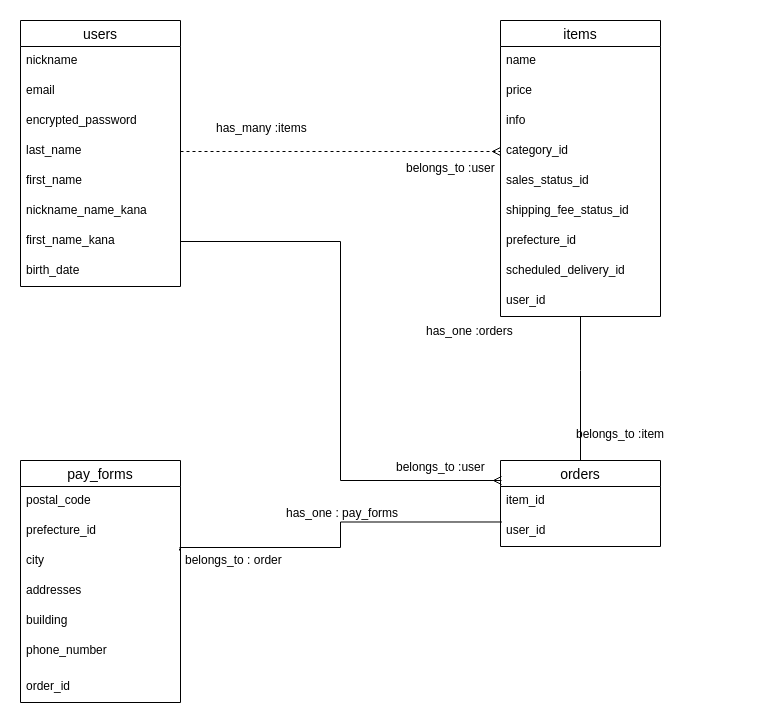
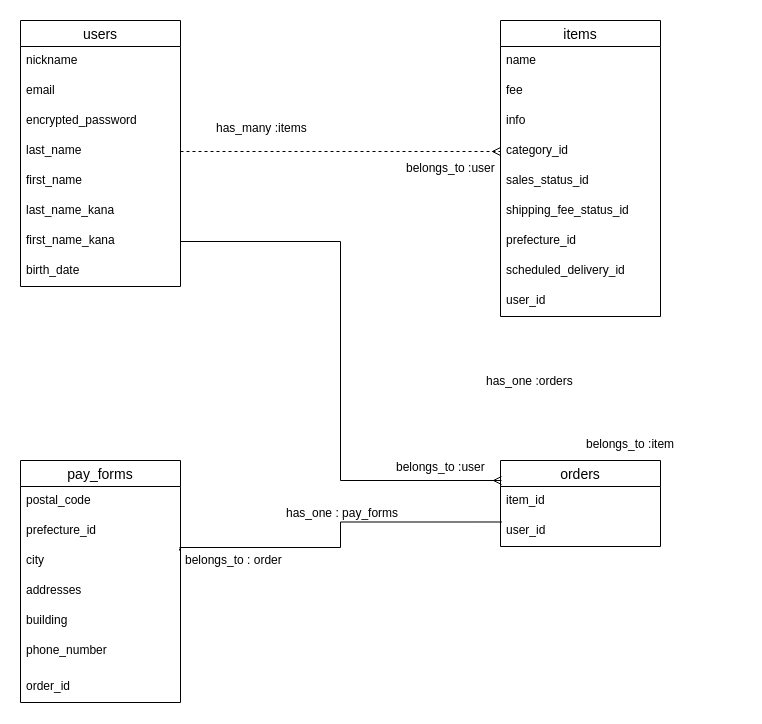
  <mxCell id="0" />
  <mxCell id="1" parent="0" />
  <mxCell id="2" value="users" style="swimlane;fontStyle=0;childLayout=stackLayout;horizontal=1;startSize=26;horizontalStack=0;resizeParent=1;resizeParentMax=0;resizeLast=0;collapsible=1;marginBottom=0;align=center;fontSize=14;" parent="1" vertex="1"><mxGeometry x="20" y="20" width="160" height="266" as="geometry" /></mxCell>
  <mxCell id="3" value="nickname" style="text;strokeColor=none;fillColor=none;spacingLeft=4;spacingRight=4;overflow=hidden;rotatable=0;points=[[0,0.5],[1,0.5]];portConstraint=eastwest;fontSize=12;fontFamily=Helvetica;" parent="2" vertex="1"><mxGeometry y="26" width="160" height="30" as="geometry" /></mxCell>
  <mxCell id="4" value="email" style="text;fillColor=none;spacingLeft=4;spacingRight=4;overflow=hidden;rotatable=0;points=[[0,0.5],[1,0.5]];portConstraint=eastwest;fontSize=12;" parent="2" vertex="1"><mxGeometry y="56" width="160" height="30" as="geometry" /></mxCell>
  <mxCell id="5" value="encrypted_password" style="text;strokeColor=none;fillColor=none;spacingLeft=4;spacingRight=4;overflow=hidden;rotatable=0;points=[[0,0.5],[1,0.5]];portConstraint=eastwest;fontSize=12;fontFamily=Helvetica;" parent="2" vertex="1"><mxGeometry y="86" width="160" height="30" as="geometry" /></mxCell>
  <mxCell id="6" value="last_name" style="text;strokeColor=none;fillColor=none;spacingLeft=4;spacingRight=4;overflow=hidden;rotatable=0;points=[[0,0.5],[1,0.5]];portConstraint=eastwest;fontSize=12;fontFamily=Helvetica;" parent="2" vertex="1"><mxGeometry y="116" width="160" height="30" as="geometry" /></mxCell>
  <mxCell id="7" value="first_name " style="text;strokeColor=none;fillColor=none;spacingLeft=4;spacingRight=4;overflow=hidden;rotatable=0;points=[[0,0.5],[1,0.5]];portConstraint=eastwest;fontSize=12;fontFamily=Helvetica;" parent="2" vertex="1"><mxGeometry y="146" width="160" height="30" as="geometry" /></mxCell>
- <mxCell id="8" value="nickname_name_kana" style="text;strokeColor=none;fillColor=none;spacingLeft=4;spacingRight=4;overflow=hidden;rotatable=0;points=[[0,0.5],[1,0.5]];portConstraint=eastwest;fontSize=12;fontFamily=Helvetica;" parent="2" vertex="1"><mxGeometry y="176" width="160" height="30" as="geometry" /></mxCell>
+ <mxCell id="8" value="last_name_kana" style="text;strokeColor=none;fillColor=none;spacingLeft=4;spacingRight=4;overflow=hidden;rotatable=0;points=[[0,0.5],[1,0.5]];portConstraint=eastwest;fontSize=12;fontFamily=Helvetica;" parent="2" vertex="1"><mxGeometry y="176" width="160" height="30" as="geometry" /></mxCell>
  <mxCell id="9" value="first_name_kana" style="text;strokeColor=none;fillColor=none;spacingLeft=4;spacingRight=4;overflow=hidden;rotatable=0;points=[[0,0.5],[1,0.5]];portConstraint=eastwest;fontSize=12;fontFamily=Helvetica;" parent="2" vertex="1"><mxGeometry y="206" width="160" height="30" as="geometry" /></mxCell>
  <mxCell id="10" value="birth_date" style="text;strokeColor=none;fillColor=none;spacingLeft=4;spacingRight=4;overflow=hidden;rotatable=0;points=[[0,0.5],[1,0.5]];portConstraint=eastwest;fontSize=12;fontFamily=Helvetica;" parent="2" vertex="1"><mxGeometry y="236" width="160" height="30" as="geometry" /></mxCell>
  <mxCell id="11" value="items" style="swimlane;fontStyle=0;childLayout=stackLayout;horizontal=1;startSize=26;horizontalStack=0;resizeParent=1;resizeParentMax=0;resizeLast=0;collapsible=1;marginBottom=0;align=center;fontSize=14;" parent="1" vertex="1"><mxGeometry x="500" y="20" width="160" height="296" as="geometry" /></mxCell>
  <mxCell id="12" value="name" style="text;strokeColor=none;fillColor=none;spacingLeft=4;spacingRight=4;overflow=hidden;rotatable=0;points=[[0,0.5],[1,0.5]];portConstraint=eastwest;fontSize=12;fontFamily=Helvetica;" parent="11" vertex="1"><mxGeometry y="26" width="160" height="30" as="geometry" /></mxCell>
- <mxCell id="13" value="price" style="text;strokeColor=none;fillColor=none;spacingLeft=4;spacingRight=4;overflow=hidden;rotatable=0;points=[[0,0.5],[1,0.5]];portConstraint=eastwest;fontSize=12;fontFamily=Helvetica;" parent="11" vertex="1"><mxGeometry y="56" width="160" height="30" as="geometry" /></mxCell>
+ <mxCell id="13" value="fee" style="text;strokeColor=none;fillColor=none;spacingLeft=4;spacingRight=4;overflow=hidden;rotatable=0;points=[[0,0.5],[1,0.5]];portConstraint=eastwest;fontSize=12;fontFamily=Helvetica;" parent="11" vertex="1"><mxGeometry y="56" width="160" height="30" as="geometry" /></mxCell>
  <mxCell id="14" value="info" style="text;strokeColor=none;fillColor=none;spacingLeft=4;spacingRight=4;overflow=hidden;rotatable=0;points=[[0,0.5],[1,0.5]];portConstraint=eastwest;fontSize=12;" parent="11" vertex="1"><mxGeometry y="86" width="160" height="30" as="geometry" /></mxCell>
  <mxCell id="15" value="category_id" style="text;strokeColor=none;fillColor=none;spacingLeft=4;spacingRight=4;overflow=hidden;rotatable=0;points=[[0,0.5],[1,0.5]];portConstraint=eastwest;fontSize=12;fontFamily=Helvetica;" parent="11" vertex="1"><mxGeometry y="116" width="160" height="30" as="geometry" /></mxCell>
  <mxCell id="16" value="sales_status_id" style="text;strokeColor=none;fillColor=none;spacingLeft=4;spacingRight=4;overflow=hidden;rotatable=0;points=[[0,0.5],[1,0.5]];portConstraint=eastwest;fontSize=12;fontFamily=Helvetica;" parent="11" vertex="1"><mxGeometry y="146" width="160" height="30" as="geometry" /></mxCell>
  <mxCell id="17" value="shipping_fee_status_id" style="text;strokeColor=none;fillColor=none;spacingLeft=4;spacingRight=4;overflow=hidden;rotatable=0;points=[[0,0.5],[1,0.5]];portConstraint=eastwest;fontSize=12;fontFamily=Helvetica;" parent="11" vertex="1"><mxGeometry y="176" width="160" height="30" as="geometry" /></mxCell>
  <mxCell id="18" value="prefecture_id" style="text;strokeColor=none;fillColor=none;spacingLeft=4;spacingRight=4;overflow=hidden;rotatable=0;points=[[0,0.5],[1,0.5]];portConstraint=eastwest;fontSize=12;fontFamily=Helvetica;" parent="11" vertex="1"><mxGeometry y="206" width="160" height="30" as="geometry" /></mxCell>
  <mxCell id="19" value="scheduled_delivery_id" style="text;strokeColor=none;fillColor=none;spacingLeft=4;spacingRight=4;overflow=hidden;rotatable=0;points=[[0,0.5],[1,0.5]];portConstraint=eastwest;fontSize=12;fontFamily=Helvetica;" parent="11" vertex="1"><mxGeometry y="236" width="160" height="30" as="geometry" /></mxCell>
  <mxCell id="20" value="user_id" style="text;strokeColor=none;fillColor=none;spacingLeft=4;spacingRight=4;overflow=hidden;rotatable=0;points=[[0,0.5],[1,0.5]];portConstraint=eastwest;fontSize=12;fontFamily=Helvetica;" parent="11" vertex="1"><mxGeometry y="266" width="160" height="30" as="geometry" /></mxCell>
  <mxCell id="21" value="orders" style="swimlane;fontStyle=0;childLayout=stackLayout;horizontal=1;startSize=26;horizontalStack=0;resizeParent=1;resizeParentMax=0;resizeLast=0;collapsible=1;marginBottom=0;align=center;fontSize=14;" parent="1" vertex="1"><mxGeometry x="500" y="460" width="160" height="86" as="geometry" /></mxCell>
  <mxCell id="22" value="item_id" style="text;strokeColor=none;fillColor=none;spacingLeft=4;spacingRight=4;overflow=hidden;rotatable=0;points=[[0,0.5],[1,0.5]];portConstraint=eastwest;fontSize=12;fontFamily=Helvetica;" parent="21" vertex="1"><mxGeometry y="26" width="160" height="30" as="geometry" /></mxCell>
  <mxCell id="23" value="user_id" style="text;strokeColor=none;fillColor=none;spacingLeft=4;spacingRight=4;overflow=hidden;rotatable=0;points=[[0,0.5],[1,0.5]];portConstraint=eastwest;fontSize=12;fontFamily=Helvetica;" parent="21" vertex="1"><mxGeometry y="56" width="160" height="30" as="geometry" /></mxCell>
  <mxCell id="24" style="edgeStyle=orthogonalEdgeStyle;rounded=0;orthogonalLoop=1;jettySize=auto;html=1;entryX=0;entryY=0.5;entryDx=0;entryDy=0;fontFamily=Helvetica;endArrow=ERmany;endFill=0;strokeWidth=1;dashed=1;" parent="1" source="6" target="15" edge="1"><mxGeometry relative="1" as="geometry"><Array as="points" /></mxGeometry></mxCell>
  <mxCell id="25" value="has_many :items" style="text;strokeColor=none;fillColor=none;spacingLeft=4;spacingRight=4;overflow=hidden;rotatable=0;points=[[0,0.5],[1,0.5]];portConstraint=eastwest;fontSize=12;" parent="1" vertex="1"><mxGeometry x="210" y="114" width="160" height="30" as="geometry" /></mxCell>
- <mxCell id="26" value="belongs_to :item" style="text;strokeColor=none;fillColor=none;spacingLeft=4;spacingRight=4;overflow=hidden;rotatable=0;points=[[0,0.5],[1,0.5]];portConstraint=eastwest;fontSize=12;" parent="1" vertex="1"><mxGeometry x="570" y="420" width="160" height="30" as="geometry" /></mxCell>
+ <mxCell id="26" value="belongs_to :item" style="text;strokeColor=none;fillColor=none;spacingLeft=4;spacingRight=4;overflow=hidden;rotatable=0;points=[[0,0.5],[1,0.5]];portConstraint=eastwest;fontSize=12;" parent="1" vertex="1"><mxGeometry x="580" y="430" width="160" height="30" as="geometry" /></mxCell>
  <mxCell id="27" value="pay_forms" style="swimlane;fontStyle=0;childLayout=stackLayout;horizontal=1;startSize=26;horizontalStack=0;resizeParent=1;resizeParentMax=0;resizeLast=0;collapsible=1;marginBottom=0;align=center;fontSize=14;" parent="1" vertex="1"><mxGeometry x="20" y="460" width="160" height="242" as="geometry" /></mxCell>
  <mxCell id="28" value="postal_code" style="text;strokeColor=none;fillColor=none;spacingLeft=4;spacingRight=4;overflow=hidden;rotatable=0;points=[[0,0.5],[1,0.5]];portConstraint=eastwest;fontSize=12;fontFamily=Helvetica;" parent="27" vertex="1"><mxGeometry y="26" width="160" height="30" as="geometry" /></mxCell>
  <mxCell id="29" value="prefecture_id" style="text;strokeColor=none;fillColor=none;spacingLeft=4;spacingRight=4;overflow=hidden;rotatable=0;points=[[0,0.5],[1,0.5]];portConstraint=eastwest;fontSize=12;fontFamily=Helvetica;" parent="27" vertex="1"><mxGeometry y="56" width="160" height="30" as="geometry" /></mxCell>
  <mxCell id="30" value="city" style="text;strokeColor=none;fillColor=none;spacingLeft=4;spacingRight=4;overflow=hidden;rotatable=0;points=[[0,0.5],[1,0.5]];portConstraint=eastwest;fontSize=12;fontFamily=Helvetica;" parent="27" vertex="1"><mxGeometry y="86" width="160" height="30" as="geometry" /></mxCell>
  <mxCell id="31" value="addresses" style="text;strokeColor=none;fillColor=none;spacingLeft=4;spacingRight=4;overflow=hidden;rotatable=0;points=[[0,0.5],[1,0.5]];portConstraint=eastwest;fontSize=12;fontFamily=Helvetica;" parent="27" vertex="1"><mxGeometry y="116" width="160" height="30" as="geometry" /></mxCell>
  <mxCell id="32" value="building" style="text;strokeColor=none;fillColor=none;spacingLeft=4;spacingRight=4;overflow=hidden;rotatable=0;points=[[0,0.5],[1,0.5]];portConstraint=eastwest;fontSize=12;fontFamily=Helvetica;" parent="27" vertex="1"><mxGeometry y="146" width="160" height="30" as="geometry" /></mxCell>
  <mxCell id="33" value="phone_number" style="text;strokeColor=none;fillColor=none;spacingLeft=4;spacingRight=4;overflow=hidden;rotatable=0;points=[[0,0.5],[1,0.5]];portConstraint=eastwest;fontSize=12;fontFamily=Helvetica;" parent="27" vertex="1"><mxGeometry y="176" width="160" height="36" as="geometry" /></mxCell>
  <mxCell id="34" value="order_id" style="text;strokeColor=none;fillColor=none;spacingLeft=4;spacingRight=4;overflow=hidden;rotatable=0;points=[[0,0.5],[1,0.5]];portConstraint=eastwest;fontSize=12;fontFamily=Helvetica;" parent="27" vertex="1"><mxGeometry y="212" width="160" height="30" as="geometry" /></mxCell>
  <mxCell id="35" value="belongs_to :user" style="text;strokeColor=none;fillColor=none;spacingLeft=4;spacingRight=4;overflow=hidden;rotatable=0;points=[[0,0.5],[1,0.5]];portConstraint=eastwest;fontSize=12;" parent="1" vertex="1"><mxGeometry x="400" y="154" width="160" height="26" as="geometry" /></mxCell>
  <mxCell id="36" style="edgeStyle=orthogonalEdgeStyle;rounded=0;orthogonalLoop=1;jettySize=auto;html=1;fontFamily=Helvetica;endArrow=ERmany;endFill=0;strokeWidth=1;exitX=1;exitY=0.5;exitDx=0;exitDy=0;" parent="1" source="9" edge="1"><mxGeometry relative="1" as="geometry"><Array as="points"><mxPoint x="340" y="241" /><mxPoint x="340" y="480" /></Array><mxPoint x="437" y="500" as="sourcePoint" /><mxPoint x="501" y="480" as="targetPoint" /></mxGeometry></mxCell>
  <mxCell id="37" value="belongs_to :user" style="text;strokeColor=none;fillColor=none;spacingLeft=4;spacingRight=4;overflow=hidden;rotatable=0;points=[[0,0.5],[1,0.5]];portConstraint=eastwest;fontSize=12;" parent="1" vertex="1"><mxGeometry x="390" y="453" width="110" height="30" as="geometry" /></mxCell>
- <mxCell id="38" value="has_one :orders" style="text;strokeColor=none;fillColor=none;spacingLeft=4;spacingRight=4;overflow=hidden;rotatable=0;points=[[0,0.5],[1,0.5]];portConstraint=eastwest;fontSize=12;" parent="1" vertex="1"><mxGeometry x="420" y="317" width="160" height="30" as="geometry" /></mxCell>
- <mxCell id="39" style="edgeStyle=orthogonalEdgeStyle;rounded=0;orthogonalLoop=1;jettySize=auto;html=1;entryX=0.5;entryY=0;entryDx=0;entryDy=0;fontFamily=Helvetica;endArrow=none;endFill=0;strokeWidth=1;exitX=0.5;exitY=1;exitDx=0;exitDy=0;" parent="1" source="11" target="21" edge="1"><mxGeometry relative="1" as="geometry"><Array as="points"><mxPoint x="580" y="370" /><mxPoint x="580" y="370" /></Array><mxPoint x="380" y="325" as="sourcePoint" /><mxPoint x="698.08" y="569.52" as="targetPoint" /></mxGeometry></mxCell>
+ <mxCell id="38" value="has_one :orders" style="text;strokeColor=none;fillColor=none;spacingLeft=4;spacingRight=4;overflow=hidden;rotatable=0;points=[[0,0.5],[1,0.5]];portConstraint=eastwest;fontSize=12;" parent="1" vertex="1"><mxGeometry x="480" y="367" width="160" height="30" as="geometry" /></mxCell>
  <mxCell id="40" style="edgeStyle=orthogonalEdgeStyle;rounded=0;orthogonalLoop=1;jettySize=auto;html=1;entryX=0.009;entryY=0.183;entryDx=0;entryDy=0;fontFamily=Helvetica;endArrow=none;endFill=0;strokeWidth=1;entryPerimeter=0;" parent="1" target="23" edge="1"><mxGeometry relative="1" as="geometry"><Array as="points"><mxPoint x="179" y="547" /><mxPoint x="340" y="547" /><mxPoint x="340" y="522" /></Array><mxPoint x="179" y="547" as="sourcePoint" /><mxPoint x="590" y="470" as="targetPoint" /></mxGeometry></mxCell>
  <mxCell id="41" value="belongs_to : order" style="text;strokeColor=none;fillColor=none;spacingLeft=4;spacingRight=4;overflow=hidden;rotatable=0;points=[[0,0.5],[1,0.5]];portConstraint=eastwest;fontSize=12;" parent="1" vertex="1"><mxGeometry x="179" y="546" width="180" height="30" as="geometry" /></mxCell>
  <mxCell id="42" style="edgeStyle=orthogonalEdgeStyle;rounded=0;orthogonalLoop=1;jettySize=auto;html=1;fontFamily=Helvetica;endArrow=none;endFill=0;strokeWidth=1;exitX=0.994;exitY=0.072;exitDx=0;exitDy=0;exitPerimeter=0;" parent="1" source="30" edge="1"><mxGeometry relative="1" as="geometry"><Array as="points" /><mxPoint x="179.04" y="548.16" as="sourcePoint" /><mxPoint x="179" y="550" as="targetPoint" /></mxGeometry></mxCell>
  <mxCell id="43" value="has_one : pay_forms" style="text;strokeColor=none;fillColor=none;spacingLeft=4;spacingRight=4;overflow=hidden;rotatable=0;points=[[0,0.5],[1,0.5]];portConstraint=eastwest;fontSize=12;" parent="1" vertex="1"><mxGeometry x="280" y="499" width="133" height="30" as="geometry" /></mxCell>
